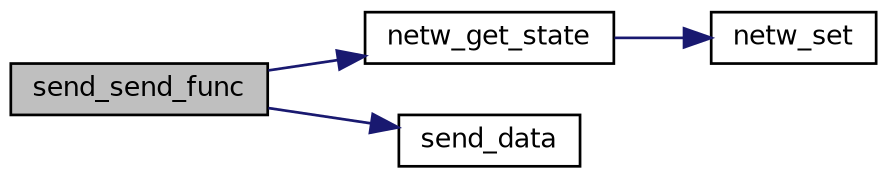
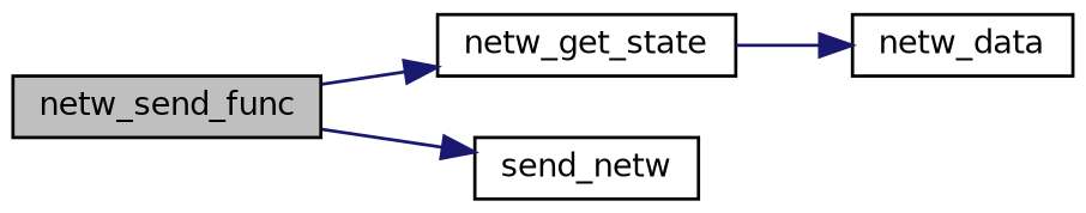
  digraph {
    rankdir=LR
    node [color=black fillcolor=white fontname=Helvetica fontsize=10 shape=record style=filled]
    edge [color=midnightblue fontname=Helvetica fontsize=10 labelfontname=Helvetica labelfontsize=10 style=solid]
-   n1 [fillcolor=grey75 fontcolor=black height=0.2 label=send_send_func width=0.4]
+   n1 [fillcolor=grey75 fontcolor=black height=0.2 label=netw_send_func width=0.4]
    n2 [height=0.2 label=netw_get_state width=0.4]
-   n3 [height=0.2 label=send_data width=0.4]
-   n4 [height=0.2 label=netw_set width=0.4]
+   n3 [height=0.2 label=send_netw width=0.4]
+   n4 [height=0.2 label=netw_data width=0.4]
    n1 -> n2
    n1 -> n3
    n2 -> n4
  }
